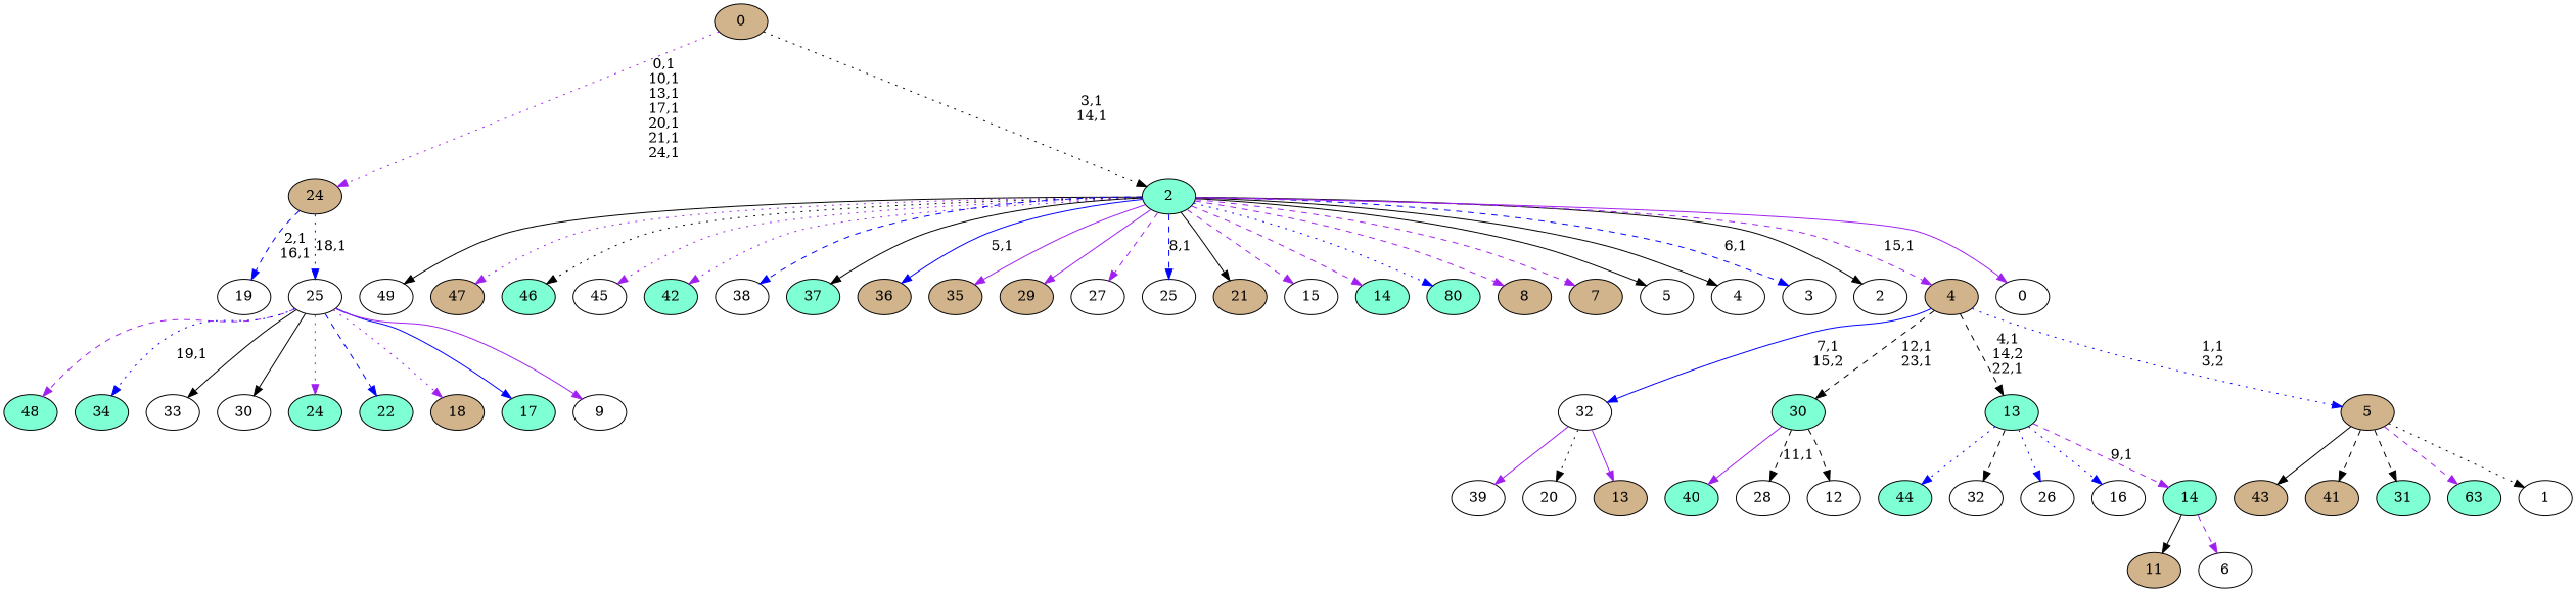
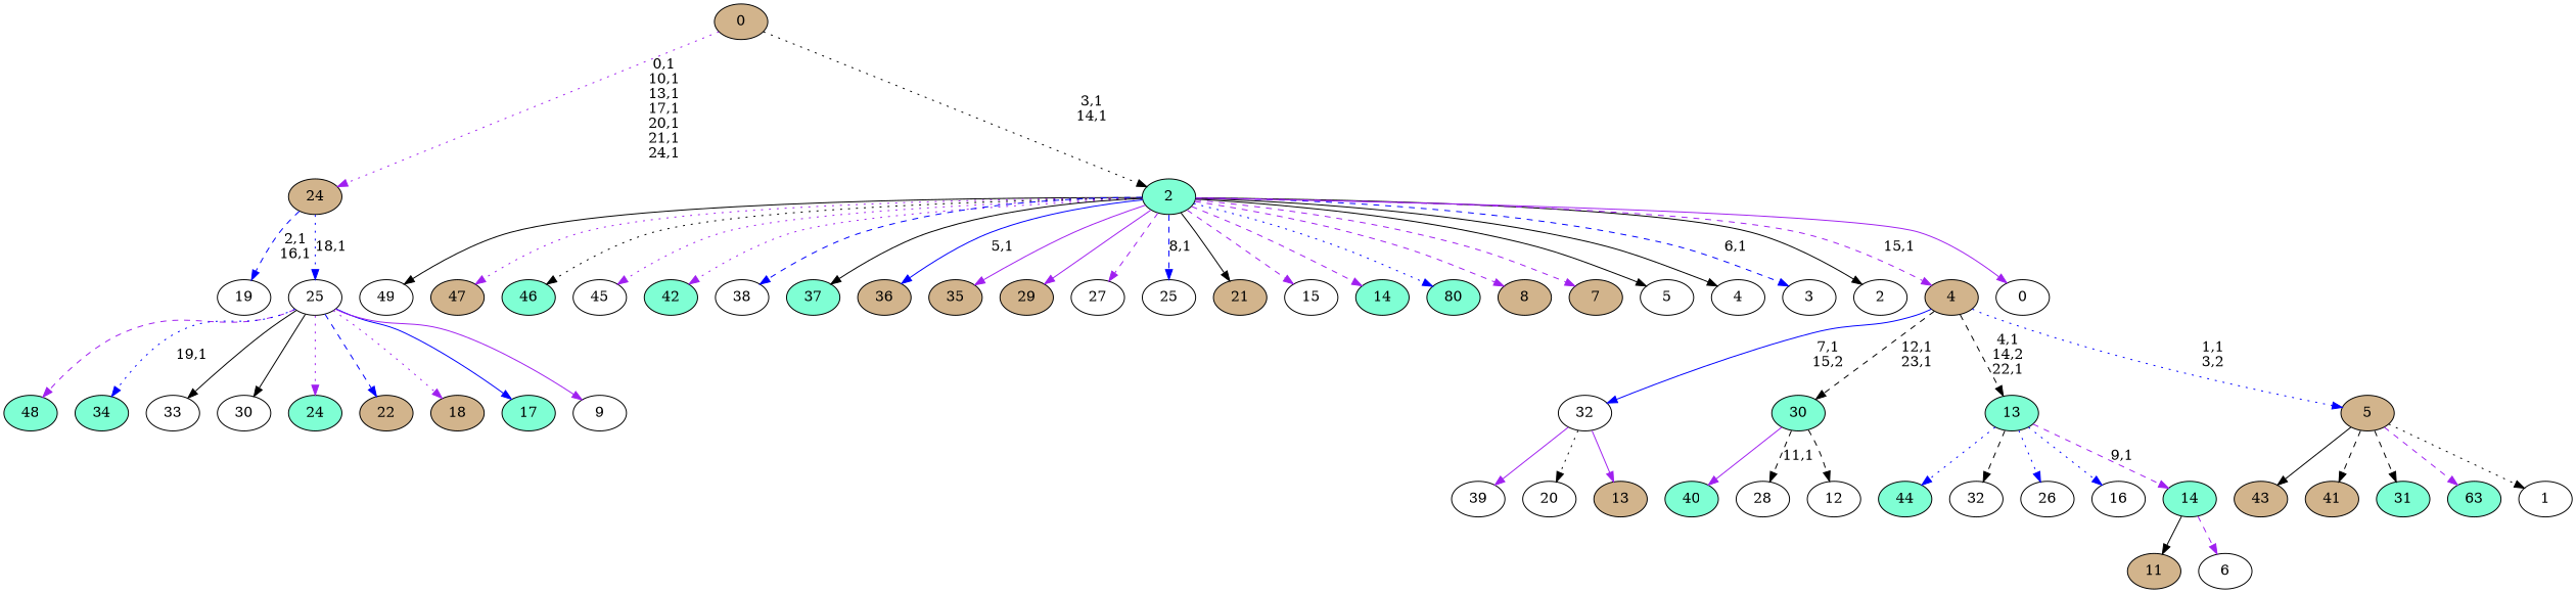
  digraph {
    node [fillcolor=white style=filled]
    edge [color=purple style=dashed]
    n1 [label=49]
    n2 [fillcolor=aquamarine label=48]
    n3 [fillcolor=tan label=47]
    n4 [fillcolor=aquamarine label=46]
    n5 [label=45]
    n6 [fillcolor=aquamarine label=44]
    n7 [fillcolor=tan label=43]
    n8 [fillcolor=aquamarine label=42]
    n9 [fillcolor=tan label=41]
    n10 [fillcolor=aquamarine label=40]
    n11 [label=39]
    n12 [label=38]
    n13 [fillcolor=aquamarine label=37]
    n14 [fillcolor=tan label=36]
    n15 [fillcolor=tan label=35]
    n16 [fillcolor=aquamarine label=34]
    n17 [label=33]
    n18 [label=32]
    n19 [fillcolor=aquamarine label=31]
    n20 [label=30]
    n21 [fillcolor=tan label=29]
    n22 [label=28]
    n23 [label=27]
    n24 [label=26]
    n25 [label=25]
    n26 [fillcolor=aquamarine label=24]
    n27 [fillcolor=aquamarine label=63]
-   n28 [fillcolor=aquamarine label=22]
+   n28 [fillcolor=tan label=22]
    n29 [fillcolor=tan label=21]
    n30 [label=20]
    n31 [label=19]
    n32 [fillcolor=tan label=18]
    n33 [fillcolor=aquamarine label=17]
    n34 [label=16]
    n35 [label=15]
    n36 [fillcolor=aquamarine label=14]
    n37 [fillcolor=tan label=13]
    32
    n39 [label=12]
    30 [fillcolor=aquamarine]
    n41 [fillcolor=tan label=11]
    n42 [fillcolor=aquamarine label=80]
    n43 [label=9]
    25
    24 [fillcolor=tan]
    n46 [fillcolor=tan label=8]
    n47 [fillcolor=tan label=7]
    n48 [label=6]
    14 [fillcolor=aquamarine]
    13 [fillcolor=aquamarine]
    n51 [label=5]
    n52 [label=4]
    n53 [label=3]
    n54 [label=2]
    n55 [label=1]
    5 [fillcolor=tan]
    4 [fillcolor=tan]
    n58 [label=0]
    2 [fillcolor=aquamarine]
    0 [fillcolor=tan]
    32 -> n11 [style=solid]
    32 -> n30 [color=black style=dotted]
    32 -> n37 [style=solid]
    30 -> n10 [style=solid]
    30 -> n22 [color=black label="11,1"]
    30 -> n39 [color=black]
    25 -> n2
    25 -> n16 [color=blue label="19,1" style=dotted]
    25 -> n17 [color=black style=solid]
    25 -> n20 [color=black style=solid]
    25 -> n26 [style=dotted]
    25 -> n28 [color=blue]
    25 -> n32 [style=dotted]
    25 -> n33 [color=blue style=solid]
    25 -> n43 [style=solid]
    24 -> n31 [color=blue label="2,1\n16,1"]
    24 -> 25 [color=blue label="18,1" style=dotted]
    14 -> n41 [color=black style=solid]
    14 -> n48
    13 -> n6 [color=blue style=dotted]
    13 -> n18 [color=black]
    13 -> n24 [color=blue style=dotted]
    13 -> n34 [color=blue style=dotted]
    13 -> 14 [label="9,1"]
    5 -> n7 [color=black style=solid]
    5 -> n9 [color=black]
    5 -> n19 [color=black]
    5 -> n27
    5 -> n55 [color=black style=dotted]
    4 -> 32 [color=blue label="7,1\n15,2" style=solid]
    4 -> 30 [color=black label="12,1\n23,1"]
    4 -> 13 [color=black label="4,1\n14,2\n22,1"]
    4 -> 5 [color=blue label="1,1\n3,2" style=dotted]
    2 -> n1 [color=black style=solid]
    2 -> n3 [style=dotted]
    2 -> n4 [color=black style=dotted]
    2 -> n5 [style=dotted]
    2 -> n8 [style=dotted]
    2 -> n12 [color=blue]
    2 -> n13 [color=black style=solid]
    2 -> n14 [color=blue label="5,1" style=solid]
    2 -> n15 [style=solid]
    2 -> n21 [style=solid]
    2 -> n23
    2 -> n25 [color=blue label="8,1"]
    2 -> n29 [color=black style=solid]
    2 -> n35
    2 -> n36
    2 -> n42 [color=blue style=dotted]
    2 -> n46
    2 -> n47
    2 -> n51 [color=black style=solid]
    2 -> n52 [color=black style=solid]
    2 -> n53 [color=blue label="6,1"]
    2 -> n54 [color=black style=solid]
    2 -> 4 [label="15,1"]
    2 -> n58 [style=solid]
    0 -> 24 [label="0,1\n10,1\n13,1\n17,1\n20,1\n21,1\n24,1" style=dotted]
    0 -> 2 [color=black label="3,1\n14,1" style=dotted]
  }
